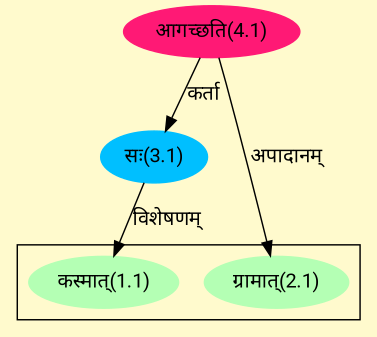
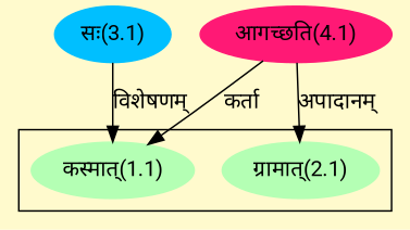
  digraph {
    bgcolor=lemonchiffon1
    compound=true
    fontname=Roboto
    rankdir=BT
    node [color="#B4FFB4" fontname=Roboto style=filled]
    edge [dir=back fontname=Roboto]
    n1 [label="कस्मात्(1.1)"]
    n2 [label="ग्रामात्(2.1)"]
    n3 [color="#00BFFF" label="सः(3.1)"]
    n4 [color="#FF1975" label="आगच्छति(4.1)"]
    subgraph cluster_1 {
      n1
      n2
    }
    n1 -> n3 [label="विशेषणम्"]
    n2 -> n4 [label="अपादानम्"]
-   n3 -> n4 [label="कर्ता"]
+   n1 -> n4 [label="कर्ता"]
  }
